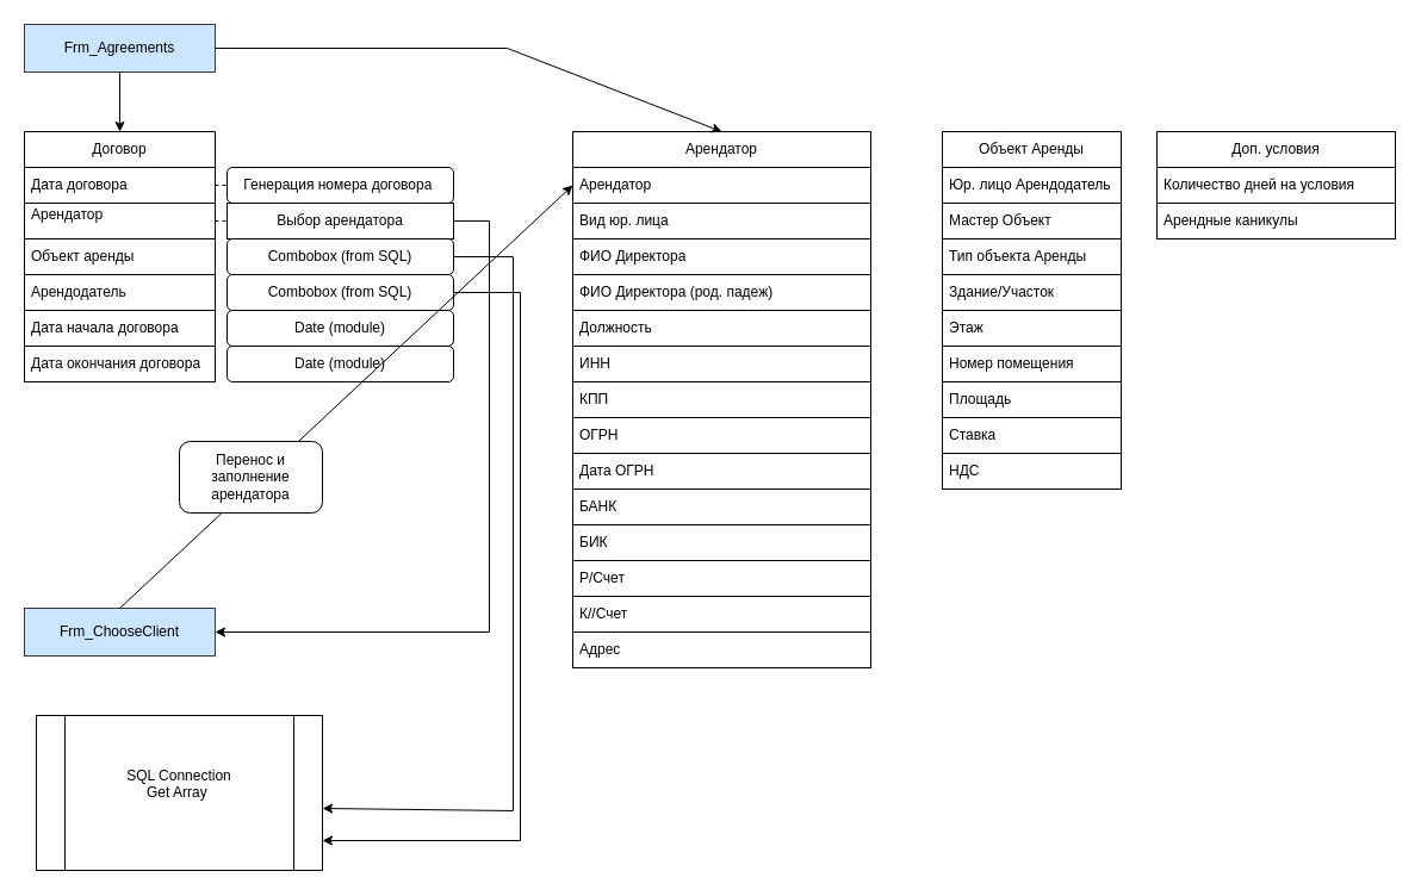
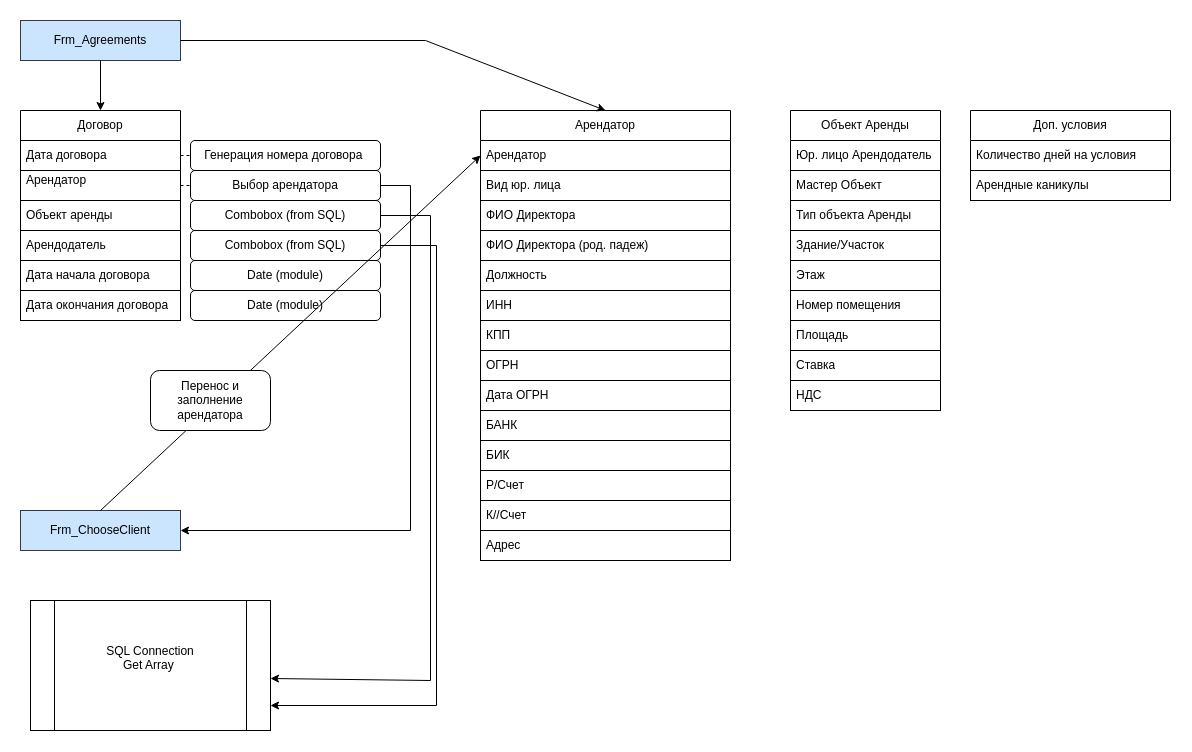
  <mxCell id="0" />
  <mxCell id="1" parent="0" />
  <mxCell id="2" value="Frm_Agreements" style="rounded=0;whiteSpace=wrap;html=1;fillColor=#cce5ff;strokeColor=#36393d;" parent="1" vertex="1"><mxGeometry x="20" y="20" width="160" height="40" as="geometry" /></mxCell>
  <mxCell id="3" value="Договор" style="swimlane;fontStyle=0;childLayout=stackLayout;horizontal=1;startSize=30;horizontalStack=0;resizeParent=1;resizeParentMax=0;resizeLast=0;collapsible=1;marginBottom=0;whiteSpace=wrap;html=1;" parent="1" vertex="1"><mxGeometry x="20" y="110" width="160" height="210" as="geometry" /></mxCell>
  <mxCell id="4" value="Дата договора" style="text;strokeColor=default;fillColor=none;align=left;verticalAlign=middle;spacingLeft=4;spacingRight=4;overflow=hidden;points=[[0,0.5],[1,0.5]];portConstraint=eastwest;rotatable=0;whiteSpace=wrap;html=1;" parent="3" vertex="1"><mxGeometry y="30" width="160" height="30" as="geometry" /></mxCell>
  <mxCell id="5" value="Арендатор&lt;div&gt;&lt;br&gt;&lt;/div&gt;" style="text;strokeColor=default;fillColor=none;align=left;verticalAlign=middle;spacingLeft=4;spacingRight=4;overflow=hidden;points=[[0,0.5],[1,0.5]];portConstraint=eastwest;rotatable=0;whiteSpace=wrap;html=1;" parent="3" vertex="1"><mxGeometry y="60" width="160" height="30" as="geometry" /></mxCell>
  <mxCell id="6" value="Объект аренды" style="text;strokeColor=default;fillColor=none;align=left;verticalAlign=middle;spacingLeft=4;spacingRight=4;overflow=hidden;points=[[0,0.5],[1,0.5]];portConstraint=eastwest;rotatable=0;whiteSpace=wrap;html=1;" parent="3" vertex="1"><mxGeometry y="90" width="160" height="30" as="geometry" /></mxCell>
  <mxCell id="7" value="Арендодатель" style="text;strokeColor=default;fillColor=none;align=left;verticalAlign=middle;spacingLeft=4;spacingRight=4;overflow=hidden;points=[[0,0.5],[1,0.5]];portConstraint=eastwest;rotatable=0;whiteSpace=wrap;html=1;" parent="3" vertex="1"><mxGeometry y="120" width="160" height="30" as="geometry" /></mxCell>
  <mxCell id="8" value="Дата начала договора" style="text;strokeColor=none;fillColor=none;align=left;verticalAlign=middle;spacingLeft=4;spacingRight=4;overflow=hidden;points=[[0,0.5],[1,0.5]];portConstraint=eastwest;rotatable=0;whiteSpace=wrap;html=1;" parent="3" vertex="1"><mxGeometry y="150" width="160" height="30" as="geometry" /></mxCell>
  <mxCell id="9" value="Дата окончания договора" style="text;strokeColor=default;fillColor=none;align=left;verticalAlign=middle;spacingLeft=4;spacingRight=4;overflow=hidden;points=[[0,0.5],[1,0.5]];portConstraint=eastwest;rotatable=0;whiteSpace=wrap;html=1;" parent="3" vertex="1"><mxGeometry y="180" width="160" height="30" as="geometry" /></mxCell>
  <mxCell id="10" value="" style="endArrow=classic;html=1;rounded=0;exitX=0.5;exitY=1;exitDx=0;exitDy=0;entryX=0.5;entryY=0;entryDx=0;entryDy=0;" parent="1" source="2" target="3" edge="1"><mxGeometry width="50" height="50" relative="1" as="geometry"><mxPoint x="360" y="140" as="sourcePoint" /><mxPoint x="410" y="90" as="targetPoint" /></mxGeometry></mxCell>
  <mxCell id="11" value="Арендатор" style="swimlane;fontStyle=0;childLayout=stackLayout;horizontal=1;startSize=30;horizontalStack=0;resizeParent=1;resizeParentMax=0;resizeLast=0;collapsible=1;marginBottom=0;whiteSpace=wrap;html=1;" parent="1" vertex="1"><mxGeometry x="480" y="110" width="250" height="450" as="geometry" /></mxCell>
  <mxCell id="12" value="Арендатор" style="text;strokeColor=none;fillColor=none;align=left;verticalAlign=middle;spacingLeft=4;spacingRight=4;overflow=hidden;points=[[0,0.5],[1,0.5]];portConstraint=eastwest;rotatable=0;whiteSpace=wrap;html=1;" parent="11" vertex="1"><mxGeometry y="30" width="250" height="30" as="geometry" /></mxCell>
  <mxCell id="13" value="&lt;div&gt;Вид юр. лица&lt;/div&gt;" style="text;strokeColor=default;fillColor=none;align=left;verticalAlign=middle;spacingLeft=4;spacingRight=4;overflow=hidden;points=[[0,0.5],[1,0.5]];portConstraint=eastwest;rotatable=0;whiteSpace=wrap;html=1;" parent="11" vertex="1"><mxGeometry y="60" width="250" height="30" as="geometry" /></mxCell>
  <mxCell id="14" value="ФИО Директора" style="text;strokeColor=default;fillColor=none;align=left;verticalAlign=middle;spacingLeft=4;spacingRight=4;overflow=hidden;points=[[0,0.5],[1,0.5]];portConstraint=eastwest;rotatable=0;whiteSpace=wrap;html=1;" parent="11" vertex="1"><mxGeometry y="90" width="250" height="30" as="geometry" /></mxCell>
  <mxCell id="15" value="ФИО Директора (род. падеж)" style="text;strokeColor=default;fillColor=none;align=left;verticalAlign=middle;spacingLeft=4;spacingRight=4;overflow=hidden;points=[[0,0.5],[1,0.5]];portConstraint=eastwest;rotatable=0;whiteSpace=wrap;html=1;" parent="11" vertex="1"><mxGeometry y="120" width="250" height="30" as="geometry" /></mxCell>
  <mxCell id="16" value="Должность" style="text;strokeColor=default;fillColor=none;align=left;verticalAlign=middle;spacingLeft=4;spacingRight=4;overflow=hidden;points=[[0,0.5],[1,0.5]];portConstraint=eastwest;rotatable=0;whiteSpace=wrap;html=1;" parent="11" vertex="1"><mxGeometry y="150" width="250" height="30" as="geometry" /></mxCell>
  <mxCell id="17" value="ИНН" style="text;strokeColor=default;fillColor=none;align=left;verticalAlign=middle;spacingLeft=4;spacingRight=4;overflow=hidden;points=[[0,0.5],[1,0.5]];portConstraint=eastwest;rotatable=0;whiteSpace=wrap;html=1;" parent="11" vertex="1"><mxGeometry y="180" width="250" height="30" as="geometry" /></mxCell>
  <mxCell id="18" value="КПП" style="text;strokeColor=default;fillColor=none;align=left;verticalAlign=middle;spacingLeft=4;spacingRight=4;overflow=hidden;points=[[0,0.5],[1,0.5]];portConstraint=eastwest;rotatable=0;whiteSpace=wrap;html=1;" parent="11" vertex="1"><mxGeometry y="210" width="250" height="30" as="geometry" /></mxCell>
  <mxCell id="19" value="ОГРН" style="text;strokeColor=default;fillColor=none;align=left;verticalAlign=middle;spacingLeft=4;spacingRight=4;overflow=hidden;points=[[0,0.5],[1,0.5]];portConstraint=eastwest;rotatable=0;whiteSpace=wrap;html=1;" parent="11" vertex="1"><mxGeometry y="240" width="250" height="30" as="geometry" /></mxCell>
  <mxCell id="20" value="Дата ОГРН" style="text;strokeColor=default;fillColor=none;align=left;verticalAlign=middle;spacingLeft=4;spacingRight=4;overflow=hidden;points=[[0,0.5],[1,0.5]];portConstraint=eastwest;rotatable=0;whiteSpace=wrap;html=1;" parent="11" vertex="1"><mxGeometry y="270" width="250" height="30" as="geometry" /></mxCell>
  <mxCell id="21" value="БАНК" style="text;strokeColor=default;fillColor=none;align=left;verticalAlign=middle;spacingLeft=4;spacingRight=4;overflow=hidden;points=[[0,0.5],[1,0.5]];portConstraint=eastwest;rotatable=0;whiteSpace=wrap;html=1;" parent="11" vertex="1"><mxGeometry y="300" width="250" height="30" as="geometry" /></mxCell>
  <mxCell id="22" value="БИК" style="text;strokeColor=default;fillColor=none;align=left;verticalAlign=middle;spacingLeft=4;spacingRight=4;overflow=hidden;points=[[0,0.5],[1,0.5]];portConstraint=eastwest;rotatable=0;whiteSpace=wrap;html=1;" parent="11" vertex="1"><mxGeometry y="330" width="250" height="30" as="geometry" /></mxCell>
  <mxCell id="23" value="Р/Счет" style="text;strokeColor=default;fillColor=none;align=left;verticalAlign=middle;spacingLeft=4;spacingRight=4;overflow=hidden;points=[[0,0.5],[1,0.5]];portConstraint=eastwest;rotatable=0;whiteSpace=wrap;html=1;" parent="11" vertex="1"><mxGeometry y="360" width="250" height="30" as="geometry" /></mxCell>
  <mxCell id="24" value="К//Счет" style="text;strokeColor=default;fillColor=none;align=left;verticalAlign=middle;spacingLeft=4;spacingRight=4;overflow=hidden;points=[[0,0.5],[1,0.5]];portConstraint=eastwest;rotatable=0;whiteSpace=wrap;html=1;" parent="11" vertex="1"><mxGeometry y="390" width="250" height="30" as="geometry" /></mxCell>
  <mxCell id="25" value="Адрес" style="text;strokeColor=default;fillColor=none;align=left;verticalAlign=middle;spacingLeft=4;spacingRight=4;overflow=hidden;points=[[0,0.5],[1,0.5]];portConstraint=eastwest;rotatable=0;whiteSpace=wrap;html=1;" parent="11" vertex="1"><mxGeometry y="420" width="250" height="30" as="geometry" /></mxCell>
  <mxCell id="26" value="" style="endArrow=classic;html=1;rounded=0;exitX=1;exitY=0.5;exitDx=0;exitDy=0;entryX=0.5;entryY=0;entryDx=0;entryDy=0;" parent="1" source="2" target="11" edge="1"><mxGeometry width="50" height="50" relative="1" as="geometry"><mxPoint x="520" y="290" as="sourcePoint" /><mxPoint x="570" y="240" as="targetPoint" /><Array as="points"><mxPoint x="425" y="40" /></Array></mxGeometry></mxCell>
  <mxCell id="27" value="Генерация номера договора&amp;nbsp;" style="rounded=1;whiteSpace=wrap;html=1;fillColor=light-dark(#FFFFFF,#66FF66);" parent="1" vertex="1"><mxGeometry x="190" y="140" width="190" height="30" as="geometry" /></mxCell>
  <mxCell id="28" value="" style="endArrow=none;dashed=1;html=1;rounded=0;" parent="1" source="4" target="27" edge="1"><mxGeometry width="50" height="50" relative="1" as="geometry"><mxPoint x="550" y="370" as="sourcePoint" /><mxPoint x="600" y="320" as="targetPoint" /></mxGeometry></mxCell>
- <mxCell id="29" value="Выбор арендатора" style="whiteSpace=wrap;html=1;rounded=0;" parent="1" vertex="1"><mxGeometry x="190" y="170" width="190" height="30" as="geometry" /></mxCell>
+ <mxCell id="29" value="Выбор арендатора" style="rounded=1;whiteSpace=wrap;html=1;" parent="1" vertex="1"><mxGeometry x="190" y="170" width="190" height="30" as="geometry" /></mxCell>
  <mxCell id="30" value="Frm_ChooseClient" style="rounded=0;whiteSpace=wrap;html=1;fillColor=#cce5ff;strokeColor=#36393d;" parent="1" vertex="1"><mxGeometry x="20" y="510" width="160" height="40" as="geometry" /></mxCell>
  <mxCell id="31" value="" style="endArrow=none;dashed=1;html=1;rounded=0;" parent="1" source="5" target="29" edge="1"><mxGeometry width="50" height="50" relative="1" as="geometry"><mxPoint x="550" y="270" as="sourcePoint" /><mxPoint x="600" y="220" as="targetPoint" /></mxGeometry></mxCell>
  <mxCell id="32" value="Combobox (from SQL)" style="rounded=1;whiteSpace=wrap;html=1;" parent="1" vertex="1"><mxGeometry x="190" y="200" width="190" height="30" as="geometry" /></mxCell>
  <mxCell id="33" value="Combobox (from SQL)" style="rounded=1;whiteSpace=wrap;html=1;" parent="1" vertex="1"><mxGeometry x="190" y="230" width="190" height="30" as="geometry" /></mxCell>
  <mxCell id="34" value="Date (module)" style="rounded=1;whiteSpace=wrap;html=1;fillColor=light-dark(#FFFFFF,#FF9933);" parent="1" vertex="1"><mxGeometry x="190" y="260" width="190" height="30" as="geometry" /></mxCell>
  <mxCell id="35" value="Date (module)" style="rounded=1;whiteSpace=wrap;html=1;fillColor=light-dark(#FFFFFF,#FF9933);" parent="1" vertex="1"><mxGeometry x="190" y="290" width="190" height="30" as="geometry" /></mxCell>
  <mxCell id="36" value="" style="endArrow=classic;html=1;rounded=0;exitX=1;exitY=0.5;exitDx=0;exitDy=0;entryX=1;entryY=0.5;entryDx=0;entryDy=0;" edge="1" parent="1" source="29" target="30"><mxGeometry width="50" height="50" relative="1" as="geometry"><mxPoint x="550" y="270" as="sourcePoint" /><mxPoint x="600" y="220" as="targetPoint" /><Array as="points"><mxPoint x="410" y="185" /><mxPoint x="410" y="530" /></Array></mxGeometry></mxCell>
  <mxCell id="37" value="SQL Connection&lt;div&gt;Get Array&amp;nbsp;&lt;/div&gt;&lt;div&gt;&lt;br&gt;&lt;/div&gt;" style="shape=process;whiteSpace=wrap;html=1;backgroundOutline=1;" vertex="1" parent="1"><mxGeometry x="30" y="600" width="240" height="130" as="geometry" /></mxCell>
  <mxCell id="38" value="" style="endArrow=classic;html=1;rounded=0;exitX=1;exitY=0.5;exitDx=0;exitDy=0;" edge="1" parent="1" source="32"><mxGeometry width="50" height="50" relative="1" as="geometry"><mxPoint x="380" y="215" as="sourcePoint" /><mxPoint x="270" y="678" as="targetPoint" /><Array as="points"><mxPoint x="430" y="215" /><mxPoint x="430" y="680" /></Array></mxGeometry></mxCell>
  <mxCell id="39" value="" style="endArrow=classic;html=1;rounded=0;exitX=1;exitY=0.5;exitDx=0;exitDy=0;" edge="1" parent="1" source="33"><mxGeometry width="50" height="50" relative="1" as="geometry"><mxPoint x="386" y="240" as="sourcePoint" /><mxPoint x="270" y="705" as="targetPoint" /><Array as="points"><mxPoint x="436" y="245" /><mxPoint x="436" y="705" /></Array></mxGeometry></mxCell>
  <mxCell id="40" value="" style="endArrow=classic;html=1;rounded=0;exitX=0.5;exitY=0;exitDx=0;exitDy=0;entryX=0;entryY=0.5;entryDx=0;entryDy=0;" edge="1" parent="1" source="30" target="12"><mxGeometry width="50" height="50" relative="1" as="geometry"><mxPoint x="550" y="370" as="sourcePoint" /><mxPoint x="600" y="320" as="targetPoint" /></mxGeometry></mxCell>
  <mxCell id="41" value="Перенос и заполнение арендатора" style="rounded=1;whiteSpace=wrap;html=1;" vertex="1" parent="1"><mxGeometry x="150" y="370" width="120" height="60" as="geometry" /></mxCell>
  <mxCell id="42" value="Объект Аренды" style="swimlane;fontStyle=0;childLayout=stackLayout;horizontal=1;startSize=30;horizontalStack=0;resizeParent=1;resizeParentMax=0;resizeLast=0;collapsible=1;marginBottom=0;whiteSpace=wrap;html=1;" vertex="1" parent="1"><mxGeometry x="790" y="110" width="150" height="300" as="geometry" /></mxCell>
  <mxCell id="43" value="Юр. лицо Арендодатель" style="text;strokeColor=none;fillColor=none;align=left;verticalAlign=middle;spacingLeft=4;spacingRight=4;overflow=hidden;points=[[0,0.5],[1,0.5]];portConstraint=eastwest;rotatable=0;whiteSpace=wrap;html=1;" vertex="1" parent="42"><mxGeometry y="30" width="150" height="30" as="geometry" /></mxCell>
  <mxCell id="44" value="&lt;div&gt;Мастер Объект&lt;span style=&quot;white-space: pre;&quot;&gt;&#09;&lt;/span&gt;&lt;/div&gt;" style="text;strokeColor=default;fillColor=none;align=left;verticalAlign=middle;spacingLeft=4;spacingRight=4;overflow=hidden;points=[[0,0.5],[1,0.5]];portConstraint=eastwest;rotatable=0;whiteSpace=wrap;html=1;" vertex="1" parent="42"><mxGeometry y="60" width="150" height="30" as="geometry" /></mxCell>
  <mxCell id="45" value="Тип объекта Аренды" style="text;strokeColor=default;fillColor=none;align=left;verticalAlign=middle;spacingLeft=4;spacingRight=4;overflow=hidden;points=[[0,0.5],[1,0.5]];portConstraint=eastwest;rotatable=0;whiteSpace=wrap;html=1;" vertex="1" parent="42"><mxGeometry y="90" width="150" height="30" as="geometry" /></mxCell>
  <mxCell id="46" value="Здание/Участок" style="text;strokeColor=default;fillColor=none;align=left;verticalAlign=middle;spacingLeft=4;spacingRight=4;overflow=hidden;points=[[0,0.5],[1,0.5]];portConstraint=eastwest;rotatable=0;whiteSpace=wrap;html=1;" vertex="1" parent="42"><mxGeometry y="120" width="150" height="30" as="geometry" /></mxCell>
  <mxCell id="47" value="Этаж&lt;span style=&quot;white-space: pre;&quot;&gt;&#09;&lt;/span&gt;" style="text;strokeColor=default;fillColor=none;align=left;verticalAlign=middle;spacingLeft=4;spacingRight=4;overflow=hidden;points=[[0,0.5],[1,0.5]];portConstraint=eastwest;rotatable=0;whiteSpace=wrap;html=1;" vertex="1" parent="42"><mxGeometry y="150" width="150" height="30" as="geometry" /></mxCell>
  <mxCell id="48" value="Номер помещения" style="text;strokeColor=default;fillColor=none;align=left;verticalAlign=middle;spacingLeft=4;spacingRight=4;overflow=hidden;points=[[0,0.5],[1,0.5]];portConstraint=eastwest;rotatable=0;whiteSpace=wrap;html=1;" vertex="1" parent="42"><mxGeometry y="180" width="150" height="30" as="geometry" /></mxCell>
  <mxCell id="49" value="Площадь" style="text;strokeColor=default;fillColor=none;align=left;verticalAlign=middle;spacingLeft=4;spacingRight=4;overflow=hidden;points=[[0,0.5],[1,0.5]];portConstraint=eastwest;rotatable=0;whiteSpace=wrap;html=1;" vertex="1" parent="42"><mxGeometry y="210" width="150" height="30" as="geometry" /></mxCell>
  <mxCell id="50" value="Ставка" style="text;strokeColor=default;fillColor=none;align=left;verticalAlign=middle;spacingLeft=4;spacingRight=4;overflow=hidden;points=[[0,0.5],[1,0.5]];portConstraint=eastwest;rotatable=0;whiteSpace=wrap;html=1;" vertex="1" parent="42"><mxGeometry y="240" width="150" height="30" as="geometry" /></mxCell>
  <mxCell id="51" value="НДС" style="text;strokeColor=default;fillColor=none;align=left;verticalAlign=middle;spacingLeft=4;spacingRight=4;overflow=hidden;points=[[0,0.5],[1,0.5]];portConstraint=eastwest;rotatable=0;whiteSpace=wrap;html=1;" vertex="1" parent="42"><mxGeometry y="270" width="150" height="30" as="geometry" /></mxCell>
  <mxCell id="52" value="Доп. условия" style="swimlane;fontStyle=0;childLayout=stackLayout;horizontal=1;startSize=30;horizontalStack=0;resizeParent=1;resizeParentMax=0;resizeLast=0;collapsible=1;marginBottom=0;whiteSpace=wrap;html=1;" vertex="1" parent="1"><mxGeometry x="970" y="110" width="200" height="90" as="geometry" /></mxCell>
  <mxCell id="53" value="Количество дней на условия" style="text;strokeColor=none;fillColor=none;align=left;verticalAlign=middle;spacingLeft=4;spacingRight=4;overflow=hidden;points=[[0,0.5],[1,0.5]];portConstraint=eastwest;rotatable=0;whiteSpace=wrap;html=1;" vertex="1" parent="52"><mxGeometry y="30" width="200" height="30" as="geometry" /></mxCell>
  <mxCell id="54" value="Арендные каникулы" style="text;strokeColor=default;fillColor=none;align=left;verticalAlign=middle;spacingLeft=4;spacingRight=4;overflow=hidden;points=[[0,0.5],[1,0.5]];portConstraint=eastwest;rotatable=0;whiteSpace=wrap;html=1;" vertex="1" parent="52"><mxGeometry y="60" width="200" height="30" as="geometry" /></mxCell>
